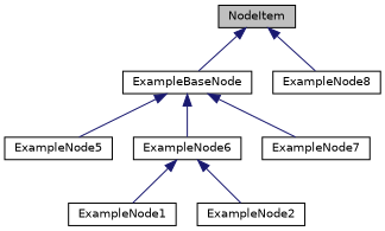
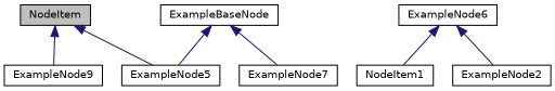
  digraph {
    node [color=black fillcolor=white fontname=Helvetica fontsize=10 shape=record style=filled]
    edge [color=midnightblue dir=back fontname=Helvetica fontsize=10 labelfontname=Helvetica labelfontsize=10 style=solid]
    n1 [fillcolor=grey75 fontcolor=black height=0.2 label=NodeItem width=0.4]
    n2 [height=0.2 label=ExampleBaseNode width=0.4]
-   n3 [height=0.2 label=ExampleNode8 width=0.4]
+   n3 [height=0.2 label=ExampleNode9 width=0.4]
    n4 [height=0.2 label=ExampleNode5 width=0.4]
    n5 [height=0.2 label=ExampleNode6 width=0.4]
    n6 [height=0.2 label=ExampleNode7 width=0.4]
-   n7 [height=0.2 label=ExampleNode1 width=0.4]
+   n7 [height=0.2 label=NodeItem1 width=0.4]
    n8 [height=0.2 label=ExampleNode2 width=0.4]
-   n1 -> n2
+   n1 -> n4
    n1 -> n3
    n2 -> n4
-   n2 -> n5
    n2 -> n6
    n5 -> n7
    n5 -> n8
  }
